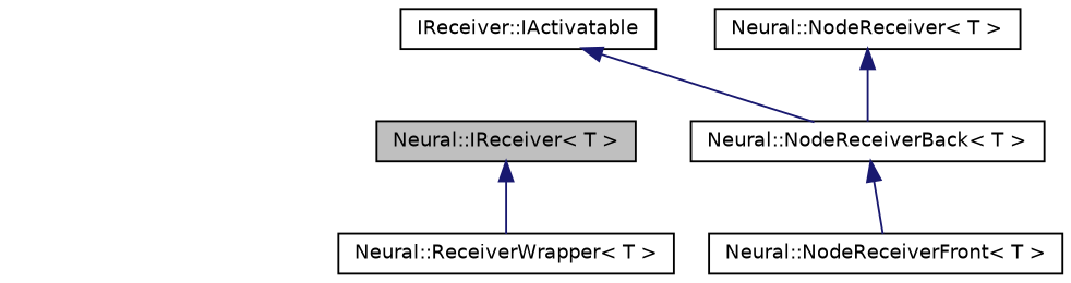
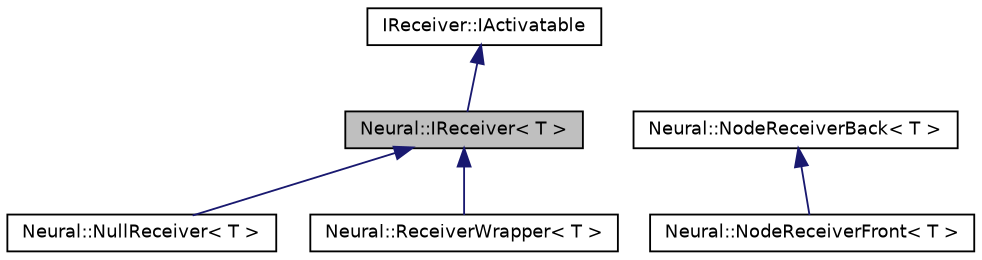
  digraph {
    node [color=black fillcolor=white fontname=Helvetica fontsize=10 shape=record style=filled]
    edge [color=midnightblue dir=back fontname=Helvetica fontsize=10 labelfontname=Helvetica labelfontsize=10 style=solid]
    n1 [fillcolor=grey75 fontcolor=black height=0.2 label="Neural::IReceiver\< T \>" width=0.4]
+   n2 [height=0.2 label="Neural::NullReceiver\< T \>" width=0.4]
    n3 [height=0.2 label="Neural::ReceiverWrapper\< T \>" width=0.4]
-   n4 [height=0.2 label="Neural::NodeReceiver\< T \>" width=0.4]
    n5 [height=0.2 label="Neural::NodeReceiverBack\< T \>" width=0.4]
    n6 [height=0.2 label="IReceiver::IActivatable" width=0.4]
    n7 [height=0.2 label="Neural::NodeReceiverFront\< T \>" width=0.4]
+   n1 -> n2
    n1 -> n3
-   n4 -> n5
    n5 -> n7
-   n6 -> n5
+   n6 -> n1
  }
